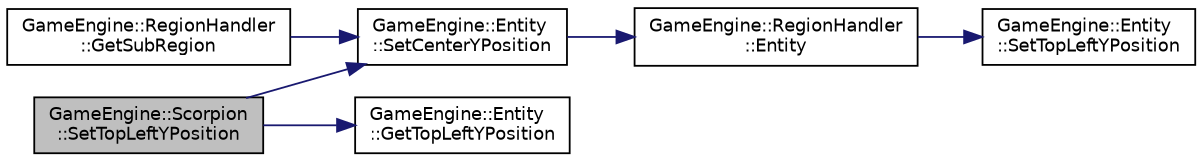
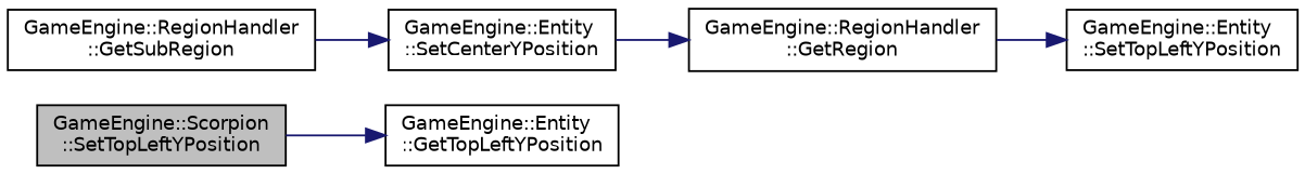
  digraph {
    rankdir=LR
    node [color=black fillcolor=white fontname=Helvetica fontsize=10 shape=record style=filled]
    edge [color=midnightblue fontname=Helvetica fontsize=10 labelfontname=Helvetica labelfontsize=10 style=solid]
    n1 [fillcolor=grey75 fontcolor=black height=0.2 label="GameEngine::Scorpion\l::SetTopLeftYPosition" width=0.4]
    n2 [height=0.2 label="GameEngine::Entity\l::SetCenterYPosition" width=0.4]
    n3 [height=0.2 label="GameEngine::Entity\l::GetTopLeftYPosition" width=0.4]
    n4 [height=0.2 label="GameEngine::Entity\l::SetTopLeftYPosition" width=0.4]
-   n5 [height=0.2 label="GameEngine::RegionHandler\l::Entity" width=0.4]
+   n5 [height=0.2 label="GameEngine::RegionHandler\l::GetRegion" width=0.4]
    n6 [height=0.2 label="GameEngine::RegionHandler\l::GetSubRegion" width=0.4]
-   n1 -> n2
    n1 -> n3
    n2 -> n5
    n5 -> n4
    n6 -> n2
  }
